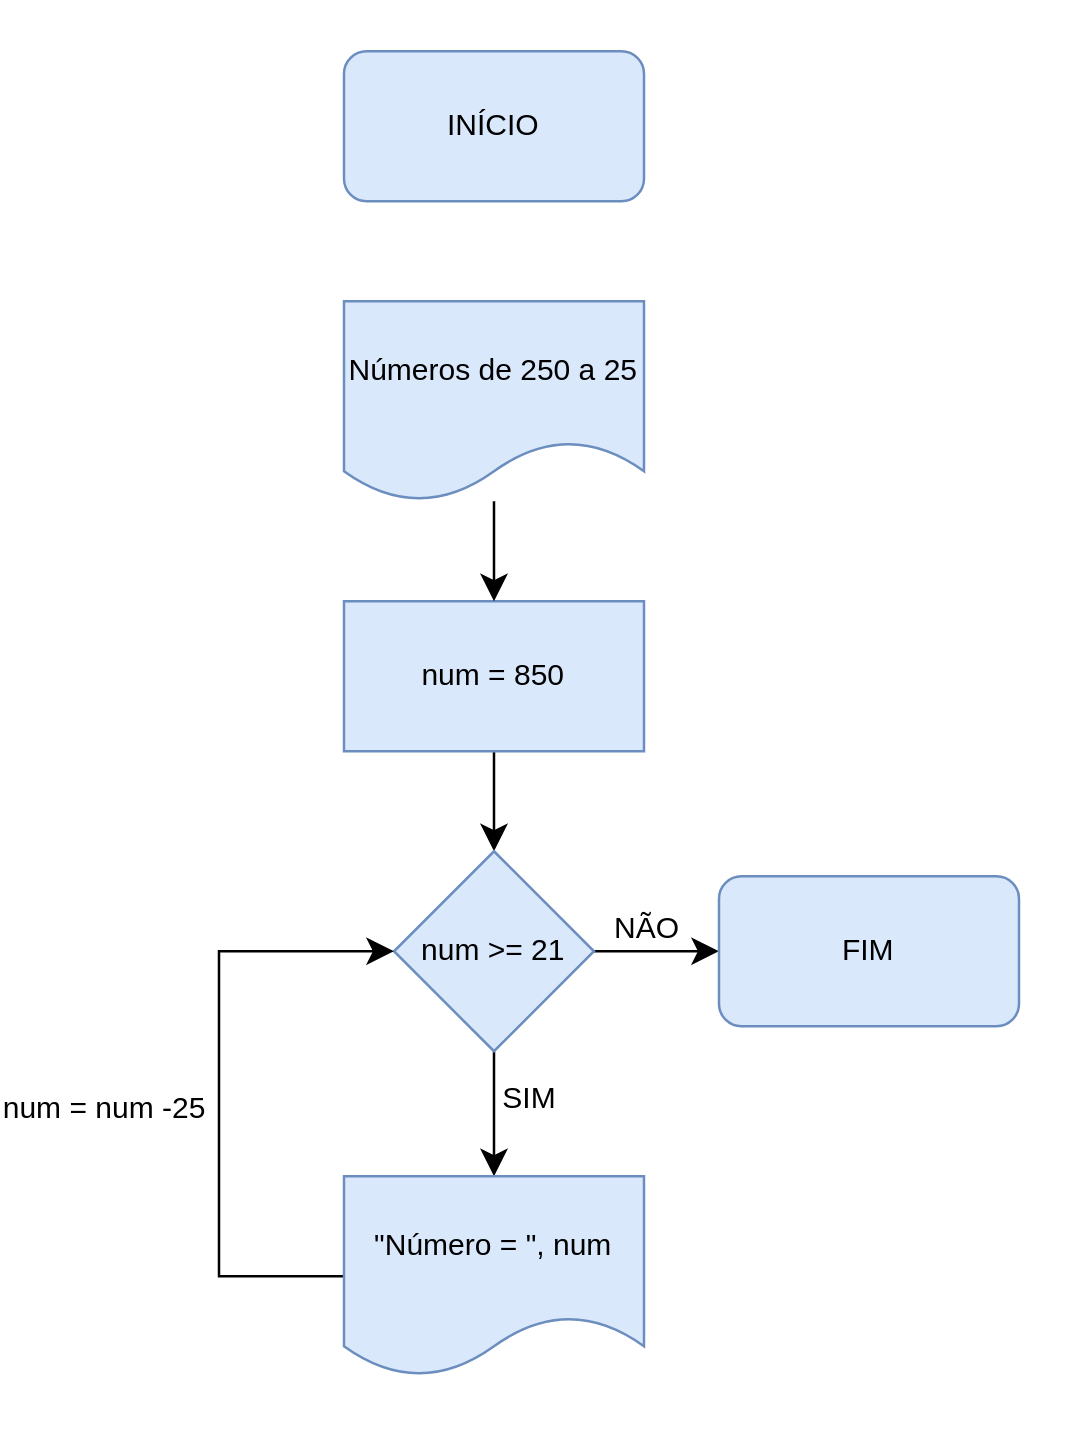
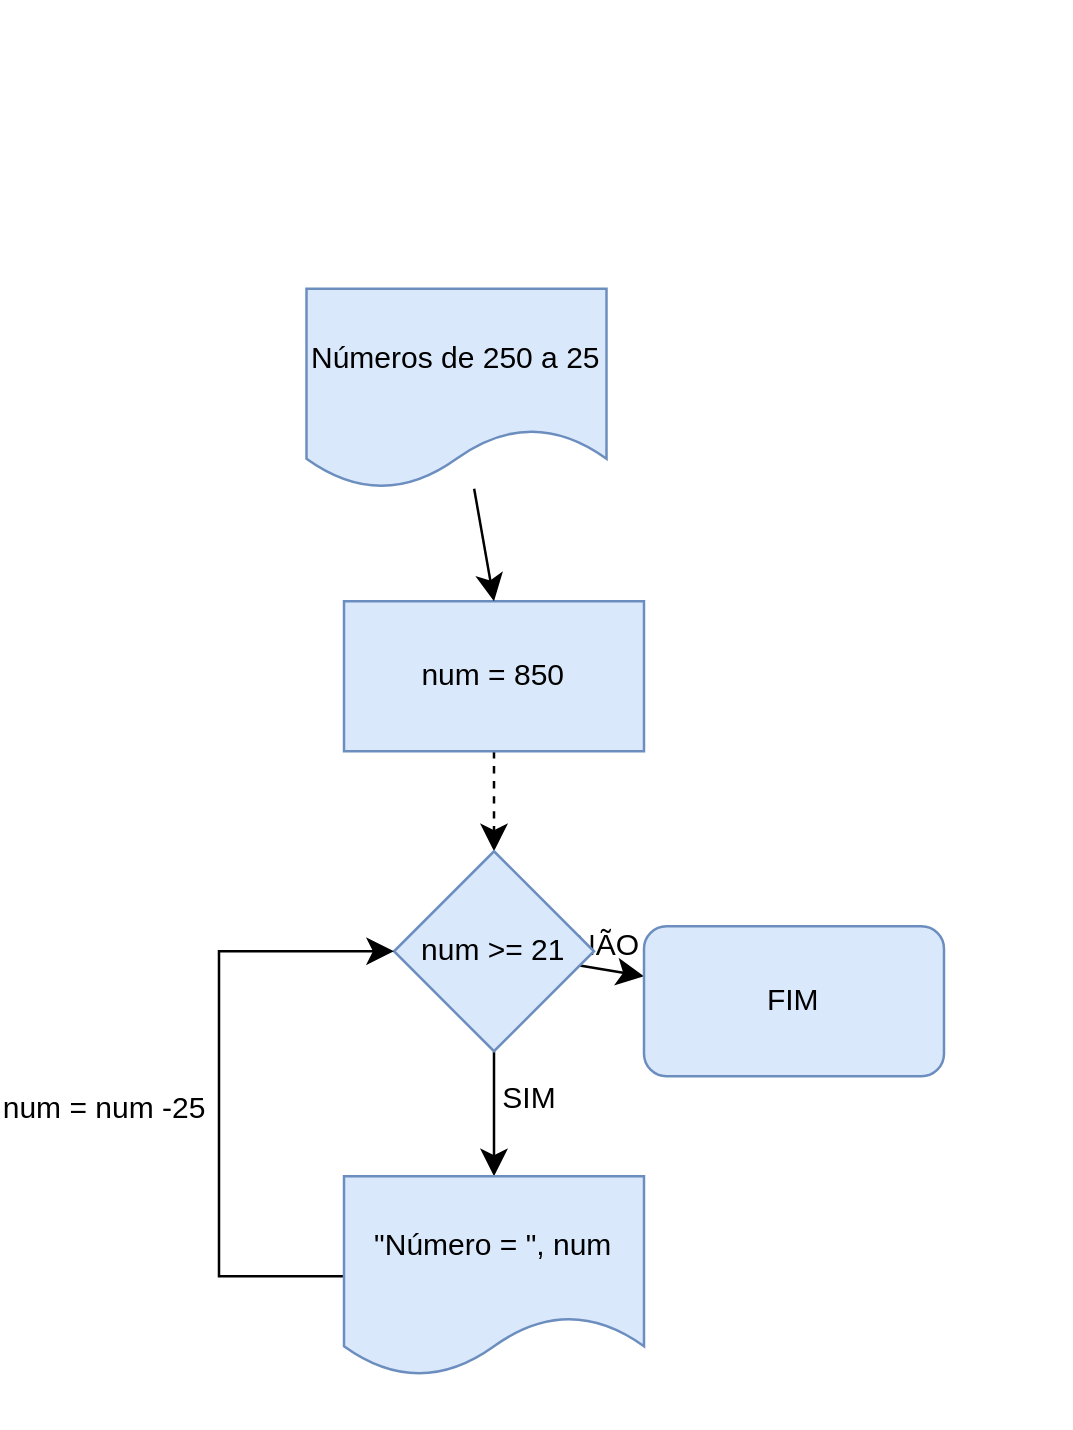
  <mxCell id="0" />
  <mxCell id="1" parent="0" />
- <mxCell id="2" value="" style="edgeStyle=none;curved=1;rounded=0;orthogonalLoop=1;jettySize=auto;html=1;fontSize=12;startSize=8;endSize=8;movable=1;resizable=1;rotatable=1;deletable=1;editable=1;locked=0;connectable=1;" parent="1" source="3" target="9" edge="1"><mxGeometry relative="1" as="geometry" /></mxCell>
+ <mxCell id="2" value="" style="edgeStyle=none;curved=1;rounded=0;orthogonalLoop=1;jettySize=auto;html=1;fontSize=12;startSize=8;endSize=8;movable=1;resizable=1;rotatable=1;deletable=1;editable=1;locked=0;connectable=1;dashed=1;" parent="1" source="3" target="9" edge="1"><mxGeometry relative="1" as="geometry" /></mxCell>
  <mxCell id="3" value="num = 850" style="rounded=0;whiteSpace=wrap;html=1;fillColor=#dae8fc;strokeColor=#6c8ebf;movable=1;resizable=1;rotatable=1;deletable=1;editable=1;locked=0;connectable=1;" parent="1" vertex="1"><mxGeometry x="70" y="240" width="120" height="60" as="geometry" /></mxCell>
- <mxCell id="4" value="INÍCIO" style="rounded=1;whiteSpace=wrap;html=1;fillColor=#dae8fc;strokeColor=#6c8ebf;movable=1;resizable=1;rotatable=1;deletable=1;editable=1;locked=0;connectable=1;" parent="1" vertex="1"><mxGeometry x="70" y="20" width="120" height="60" as="geometry" /></mxCell>
  <mxCell id="5" style="edgeStyle=none;curved=1;rounded=0;orthogonalLoop=1;jettySize=auto;html=1;fontSize=12;startSize=8;endSize=8;movable=1;resizable=1;rotatable=1;deletable=1;editable=1;locked=0;connectable=1;" parent="1" source="9" target="13" edge="1"><mxGeometry relative="1" as="geometry"><mxPoint x="230" y="380" as="targetPoint" /></mxGeometry></mxCell>
  <mxCell id="6" value="NÃO" style="edgeLabel;html=1;align=center;verticalAlign=middle;resizable=1;points=[];fontSize=12;labelBackgroundColor=none;movable=1;rotatable=1;deletable=1;editable=1;locked=0;connectable=1;" parent="5" vertex="1" connectable="0"><mxGeometry x="-0.2" y="3" relative="1" as="geometry"><mxPoint y="-7" as="offset" /></mxGeometry></mxCell>
  <mxCell id="7" style="edgeStyle=none;curved=1;rounded=0;orthogonalLoop=1;jettySize=auto;html=1;entryX=0.5;entryY=0;entryDx=0;entryDy=0;fontSize=12;startSize=8;endSize=8;" edge="1" parent="1" source="9" target="12"><mxGeometry relative="1" as="geometry" /></mxCell>
  <mxCell id="8" value="SIM" style="edgeLabel;html=1;align=center;verticalAlign=middle;resizable=0;points=[];fontSize=12;labelBackgroundColor=none;" vertex="1" connectable="0" parent="7"><mxGeometry x="-0.28" y="1" relative="1" as="geometry"><mxPoint x="12" as="offset" /></mxGeometry></mxCell>
  <mxCell id="9" value="num &amp;gt;= 21" style="rhombus;whiteSpace=wrap;html=1;rounded=0;fillColor=#dae8fc;strokeColor=#6c8ebf;movable=1;resizable=1;rotatable=1;deletable=1;editable=1;locked=0;connectable=1;" parent="1" vertex="1"><mxGeometry x="90" y="340" width="80" height="80" as="geometry" /></mxCell>
  <mxCell id="10" style="edgeStyle=none;curved=0;rounded=0;orthogonalLoop=1;jettySize=auto;html=1;entryDx=0;entryDy=0;fontSize=12;startSize=8;endSize=8;exitDx=0;exitDy=0;movable=1;resizable=1;rotatable=1;deletable=1;editable=1;locked=0;connectable=1;" parent="1" source="12" target="9" edge="1"><mxGeometry relative="1" as="geometry"><Array as="points"><mxPoint x="20" y="510" /><mxPoint x="20" y="380" /></Array></mxGeometry></mxCell>
  <mxCell id="11" value="num = num -25" style="edgeLabel;html=1;align=center;verticalAlign=middle;resizable=1;points=[];fontSize=12;labelBackgroundColor=none;movable=1;rotatable=1;deletable=1;editable=1;locked=0;connectable=1;" parent="10" vertex="1" connectable="0"><mxGeometry x="-0.05" y="-1" relative="1" as="geometry"><mxPoint x="-48" y="1" as="offset" /></mxGeometry></mxCell>
  <mxCell id="12" value="&quot;Número = &quot;, num" style="shape=document;whiteSpace=wrap;html=1;boundedLbl=1;rounded=0;fillColor=#dae8fc;strokeColor=#6c8ebf;movable=1;resizable=1;rotatable=1;deletable=1;editable=1;locked=0;connectable=1;" parent="1" vertex="1"><mxGeometry x="70" y="470" width="120" height="80" as="geometry" /></mxCell>
- <mxCell id="13" value="FIM" style="rounded=1;whiteSpace=wrap;html=1;fillColor=#dae8fc;strokeColor=#6c8ebf;movable=1;resizable=1;rotatable=1;deletable=1;editable=1;locked=0;connectable=1;" parent="1" vertex="1"><mxGeometry x="220" y="350" width="120" height="60" as="geometry" /></mxCell>
+ <mxCell id="13" value="FIM" style="rounded=1;whiteSpace=wrap;html=1;fillColor=#dae8fc;strokeColor=#6c8ebf;movable=1;resizable=1;rotatable=1;deletable=1;editable=1;locked=0;connectable=1;" parent="1" vertex="1"><mxGeometry x="190" y="370" width="120" height="60" as="geometry" /></mxCell>
  <mxCell id="14" style="edgeStyle=none;curved=1;rounded=0;orthogonalLoop=1;jettySize=auto;html=1;entryX=0.5;entryY=0;entryDx=0;entryDy=0;fontSize=12;startSize=8;endSize=8;" edge="1" parent="1" source="15" target="3"><mxGeometry relative="1" as="geometry" /></mxCell>
- <mxCell id="15" value="Números de 250 a 25" style="shape=document;whiteSpace=wrap;html=1;boundedLbl=1;fillColor=#dae8fc;strokeColor=#6c8ebf;" vertex="1" parent="1"><mxGeometry x="70" y="120" width="120" height="80" as="geometry" /></mxCell>
+ <mxCell id="15" value="Números de 250 a 25" style="shape=document;whiteSpace=wrap;html=1;boundedLbl=1;fillColor=#dae8fc;strokeColor=#6c8ebf;" vertex="1" parent="1"><mxGeometry x="55" y="115" width="120" height="80" as="geometry" /></mxCell>
